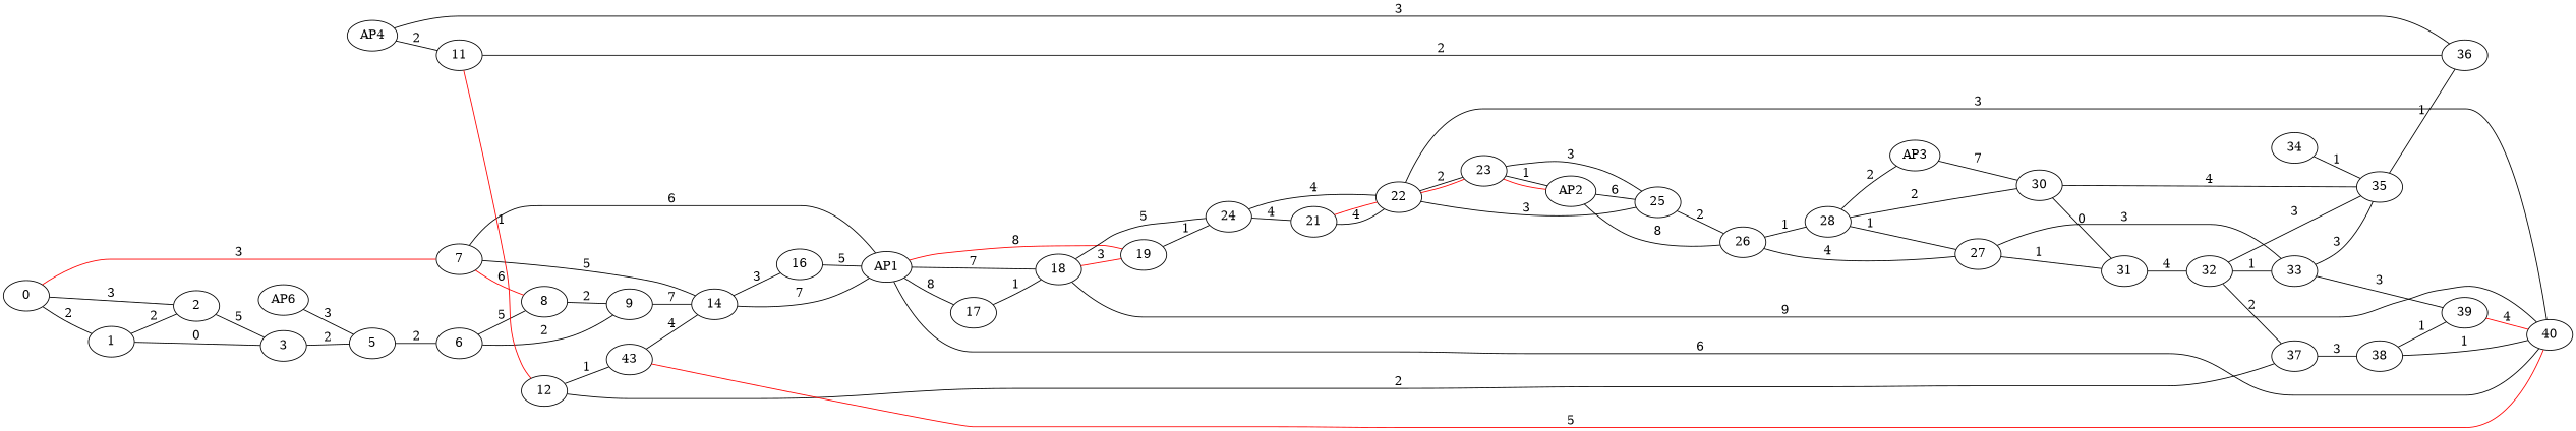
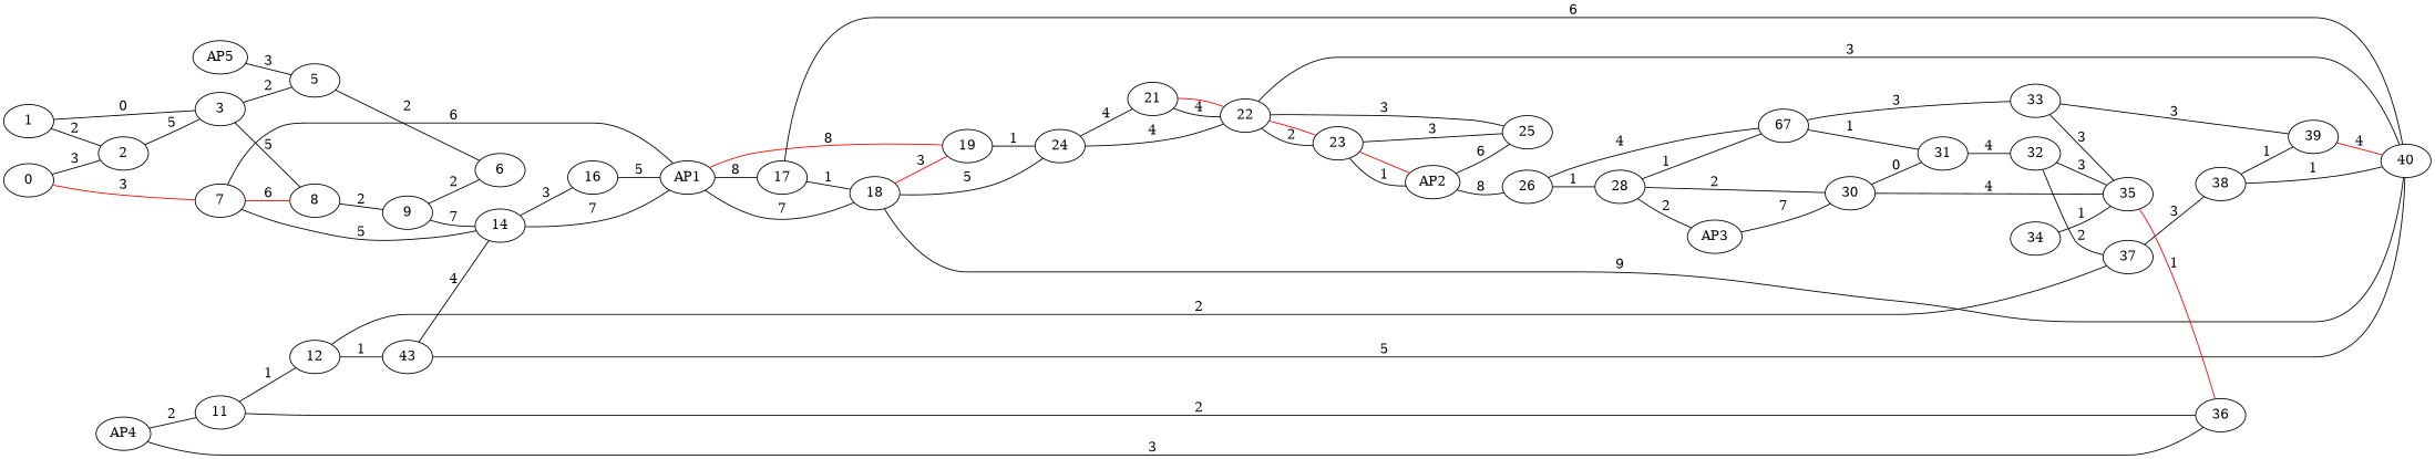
  graph {
    rankdir=LR
    0
    1
    2
    7
    3
    8
    14
    AP1
    5
    9
    n11 [label=16]
    17
    18
    19
    6
-   AP5 [label=AP6]
+   AP5
    AP4
    11
    36
    40
    n21 [label=24]
    12
    n23 [label=43]
    37
    38
    39
    21
    22
    23
    25
    AP2
    26
-   27
+   27 [label=67]
    28
    31
    33
    AP3
    30
    32
    35
    34
-   0 -- 1 [label=2]
    0 -- 2 [label=3]
    0 -- 7 [color=red label=3]
    1 -- 2 [label=2]
    1 -- 3 [label=0]
    2 -- 3 [label=5]
    7 -- 8 [color=red label=6]
    7 -- 14 [label=5]
    7 -- AP1 [label=6]
    3 -- 5 [label=2]
    8 -- 9 [label=2]
    14 -- AP1 [label=7]
    14 -- n11 [label=3]
    AP1 -- 17 [label=8]
    AP1 -- 18 [label=7]
    AP1 -- 19 [color=red label=8]
    5 -- 6 [label=2]
    9 -- 14 [label=7]
    9 -- 6 [label=2]
    n11 -- AP1 [label=5]
    17 -- 18 [label=1]
-   AP1 -- 40 [label=6]
+   17 -- 40 [label=6]
    18 -- 19 [color=red label=3]
    18 -- 40 [label=9]
    18 -- n21 [label=5]
    19 -- n21 [label=1]
-   6 -- 8 [label=5]
+   3 -- 8 [label=5]
    AP5 -- 5 [label=3]
    AP4 -- 11 [label=2]
    AP4 -- 36 [label=3]
    11 -- 36 [label=2]
-   11 -- 12 [label=1 color=red]
+   11 -- 12 [label=1]
    n21 -- 21 [label=4]
    n21 -- 22 [label=4]
    12 -- n23 [label=1]
    12 -- 37 [label=2]
    n23 -- 14 [label=4]
-   n23 -- 40 [label=5 color=red]
+   n23 -- 40 [label=5]
    37 -- 38 [label=3]
    38 -- 40 [label=1]
    38 -- 39 [label=1]
    39 -- 40 [color=red label=4]
    21 -- 22 [label=4]
    21 -- 22 [color=red]
    22 -- 40 [label=3]
    22 -- 23 [label=2]
    22 -- 23 [color=red]
    22 -- 25 [label=3]
    23 -- 25 [label=3]
    23 -- AP2 [label=1]
    23 -- AP2 [color=red]
-   25 -- 26 [label=2]
    AP2 -- 25 [label=6]
    AP2 -- 26 [label=8]
    26 -- 27 [label=4]
    26 -- 28 [label=1]
    27 -- 31 [label=1]
    27 -- 33 [label=3]
    28 -- 27 [label=1]
    28 -- AP3 [label=2]
    28 -- 30 [label=2]
    31 -- 32 [label=4]
    33 -- 39 [label=3]
    33 -- 35 [label=3]
    AP3 -- 30 [label=7]
    30 -- 31 [label=0]
    30 -- 35 [label=4]
    32 -- 37 [label=2]
-   32 -- 33 [label=1]
    32 -- 35 [label=3]
-   35 -- 36 [label=1]
+   35 -- 36 [label=1 color=red]
    34 -- 35 [label=1]
  }
